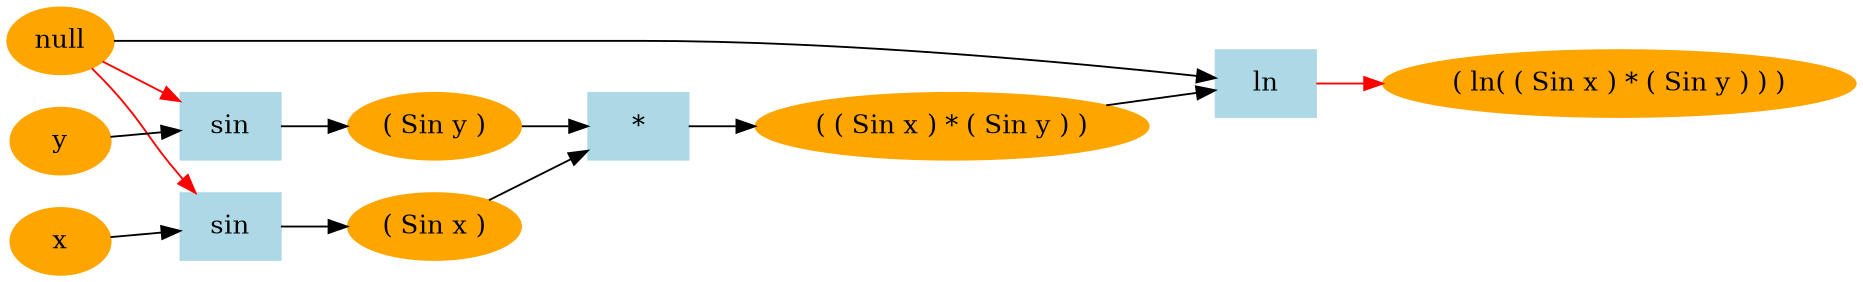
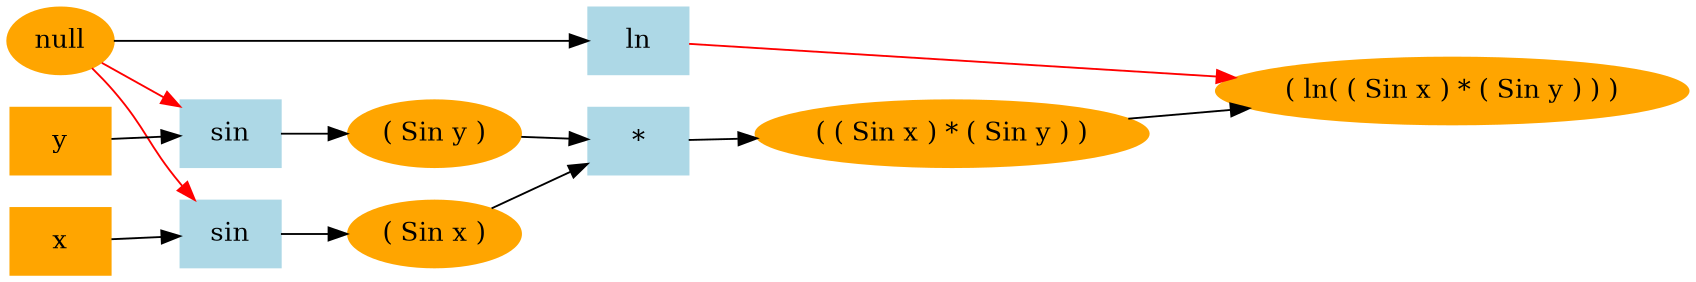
  strict digraph {
    rankdir=LR
    node [color=orange style=filled]
    edge [color=black]
    n1 [label="( ln( ( Sin x ) * ( Sin y ) ) )"]
    n2 [color=lightblue label=ln shape=box]
    null
    n4 [color=lightblue label=sin shape=box]
    n5 [color=lightblue label=sin shape=box]
    n6 [label="( Sin x )"]
    n7 [label="( Sin y )"]
    n8 [label="( ( Sin x ) * ( Sin y ) )"]
    n9 [color=lightblue label="*" shape=box]
-   n10 [label=x]
-   n11 [label=y]
+   n10 [label=x shape=box]
+   n11 [label=y shape=box]
    n2 -> n1 [color=red]
    null -> n2
    null -> n4 [color=red]
    null -> n5 [color=red]
    n4 -> n6 [color=""]
    n5 -> n7 [color=""]
    n6 -> n9
    n7 -> n9
-   n8 -> n2
+   n8 -> n1
    n9 -> n8 [color=""]
    n10 -> n4
    n11 -> n5
  }
